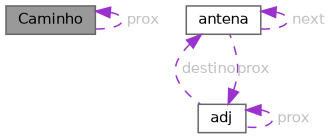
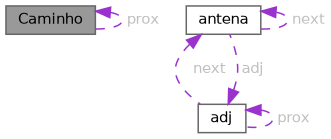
  digraph {
    node [color=gray40 fillcolor=white fontname=Helvetica fontsize=10 shape=box style=filled]
    edge [color=darkorchid3 dir=back fontcolor=grey fontname=Helvetica fontsize=10 labelfontname=Helvetica labelfontsize=10 style=dashed]
    n1 [fillcolor=grey60 fontcolor=black height=0.2 label=Caminho width=0.4]
    n2 [height=0.2 label=antena width=0.4]
    n3 [height=0.2 label=adj width=0.4]
    n1 -> n1 [label=" prox"]
    n2 -> n2 [label=" next"]
-   n2 -> n3 [label=" destino"]
-   n3 -> n2 [label=" prox"]
+   n2 -> n3 [label=" next"]
+   n3 -> n2 [label=" adj"]
    n3 -> n3 [label=" prox"]
  }
